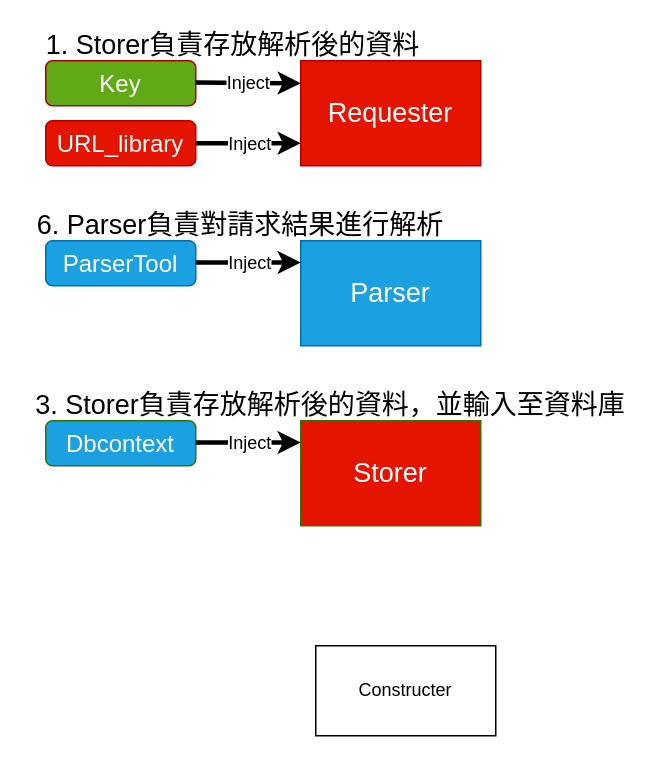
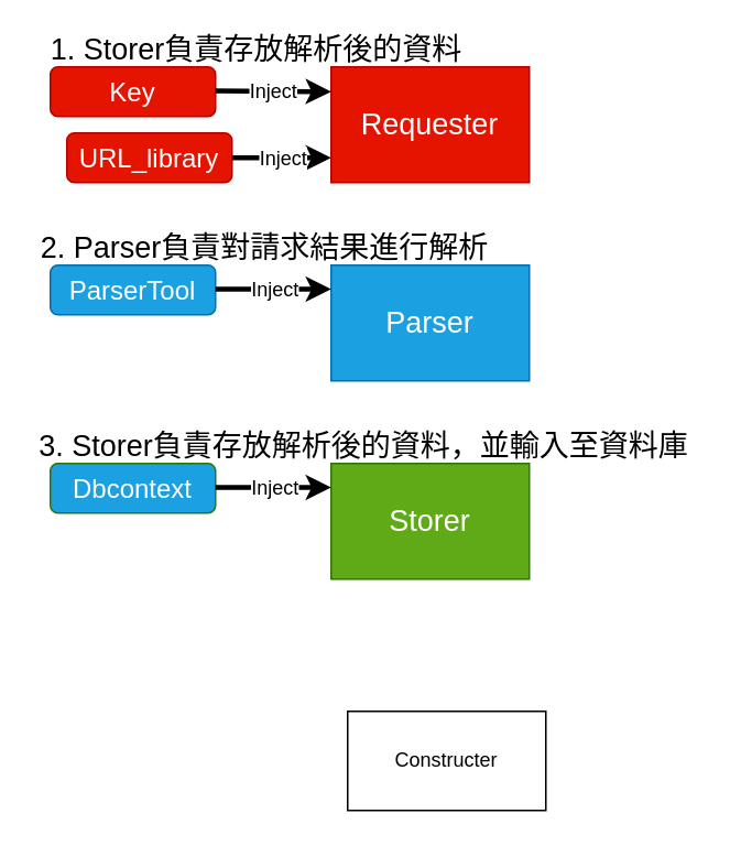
  <mxCell id="0" />
  <mxCell id="1" parent="0" />
  <mxCell id="2" value="&lt;font style=&quot;font-size: 18px&quot;&gt;Requester&lt;/font&gt;" style="rounded=0;whiteSpace=wrap;html=1;fillColor=#e51400;strokeColor=#B20000;fontColor=#ffffff;" vertex="1" parent="1"><mxGeometry x="200" y="40" width="120" height="70" as="geometry" /></mxCell>
  <mxCell id="3" value="&lt;font style=&quot;font-size: 18px&quot;&gt;Parser&lt;/font&gt;" style="rounded=0;whiteSpace=wrap;html=1;fillColor=#1ba1e2;strokeColor=#006EAF;fontColor=#ffffff;" vertex="1" parent="1"><mxGeometry x="200" y="160" width="120" height="70" as="geometry" /></mxCell>
- <mxCell id="4" value="&lt;font style=&quot;font-size: 16px&quot;&gt;Key&lt;/font&gt;" style="rounded=1;whiteSpace=wrap;html=1;fillColor=#60a917;strokeColor=#B20000;fontColor=#ffffff;" vertex="1" parent="1"><mxGeometry x="30" y="40" width="100" height="30" as="geometry" /></mxCell>
- <mxCell id="5" value="&lt;font style=&quot;font-size: 16px&quot;&gt;URL_library&lt;/font&gt;" style="rounded=1;whiteSpace=wrap;html=1;fillColor=#e51400;strokeColor=#B20000;fontColor=#ffffff;" vertex="1" parent="1"><mxGeometry x="30" y="80" width="100" height="30" as="geometry" /></mxCell>
+ <mxCell id="4" value="&lt;font style=&quot;font-size: 16px&quot;&gt;Key&lt;/font&gt;" style="rounded=1;whiteSpace=wrap;html=1;fillColor=#e51400;strokeColor=#B20000;fontColor=#ffffff;" vertex="1" parent="1"><mxGeometry x="30" y="40" width="100" height="30" as="geometry" /></mxCell>
+ <mxCell id="5" value="&lt;font style=&quot;font-size: 16px&quot;&gt;URL_library&lt;/font&gt;" style="rounded=1;whiteSpace=wrap;html=1;fillColor=#e51400;strokeColor=#B20000;fontColor=#ffffff;" vertex="1" parent="1"><mxGeometry x="40" y="80" width="100" height="30" as="geometry" /></mxCell>
  <mxCell id="6" value="&lt;font style=&quot;font-size: 16px&quot;&gt;ParserTool&lt;/font&gt;" style="rounded=1;whiteSpace=wrap;html=1;fillColor=#1ba1e2;strokeColor=#006EAF;fontColor=#ffffff;" vertex="1" parent="1"><mxGeometry x="30" y="160" width="100" height="30" as="geometry" /></mxCell>
- <mxCell id="7" value="&lt;font style=&quot;font-size: 18px&quot;&gt;Storer&lt;/font&gt;" style="rounded=0;whiteSpace=wrap;html=1;fillColor=#e51400;strokeColor=#2D7600;fontColor=#ffffff;" vertex="1" parent="1"><mxGeometry x="200" y="280" width="120" height="70" as="geometry" /></mxCell>
+ <mxCell id="7" value="&lt;font style=&quot;font-size: 18px&quot;&gt;Storer&lt;/font&gt;" style="rounded=0;whiteSpace=wrap;html=1;fillColor=#60a917;strokeColor=#2D7600;fontColor=#ffffff;" vertex="1" parent="1"><mxGeometry x="200" y="280" width="120" height="70" as="geometry" /></mxCell>
  <mxCell id="8" value="&lt;font style=&quot;font-size: 16px&quot;&gt;Dbcontext&lt;/font&gt;" style="rounded=1;whiteSpace=wrap;html=1;fillColor=#1ba1e2;strokeColor=#2D7600;fontColor=#ffffff;" vertex="1" parent="1"><mxGeometry x="30" y="280" width="100" height="30" as="geometry" /></mxCell>
  <mxCell id="9" value="" style="endArrow=classic;html=1;fontSize=14;strokeWidth=3;" edge="1" parent="1"><mxGeometry relative="1" as="geometry"><mxPoint x="130" y="54.5" as="sourcePoint" /><mxPoint x="200" y="55" as="targetPoint" /></mxGeometry></mxCell>
  <mxCell id="10" value="Inject" style="edgeLabel;resizable=0;html=1;align=center;verticalAlign=middle;fontSize=12;" connectable="0" vertex="1" parent="9"><mxGeometry relative="1" as="geometry" /></mxCell>
  <mxCell id="11" value="" style="endArrow=classic;html=1;fontSize=14;strokeWidth=3;exitX=1;exitY=0.5;exitDx=0;exitDy=0;" edge="1" parent="1" source="5"><mxGeometry relative="1" as="geometry"><mxPoint x="140" y="95" as="sourcePoint" /><mxPoint x="200" y="95" as="targetPoint" /></mxGeometry></mxCell>
  <mxCell id="12" value="Inject" style="edgeLabel;resizable=0;html=1;align=center;verticalAlign=middle;fontSize=12;" connectable="0" vertex="1" parent="11"><mxGeometry relative="1" as="geometry" /></mxCell>
  <mxCell id="13" value="" style="endArrow=classic;html=1;fontSize=14;strokeWidth=3;exitX=1;exitY=0.5;exitDx=0;exitDy=0;" edge="1" parent="1"><mxGeometry relative="1" as="geometry"><mxPoint x="130" y="174.5" as="sourcePoint" /><mxPoint x="200" y="174.5" as="targetPoint" /></mxGeometry></mxCell>
  <mxCell id="14" value="Inject" style="edgeLabel;resizable=0;html=1;align=center;verticalAlign=middle;fontSize=12;" connectable="0" vertex="1" parent="13"><mxGeometry relative="1" as="geometry" /></mxCell>
  <mxCell id="15" value="" style="endArrow=classic;html=1;fontSize=14;strokeWidth=3;exitX=1;exitY=0.5;exitDx=0;exitDy=0;" edge="1" parent="1"><mxGeometry relative="1" as="geometry"><mxPoint x="130" y="294.5" as="sourcePoint" /><mxPoint x="200" y="294.5" as="targetPoint" /></mxGeometry></mxCell>
  <mxCell id="16" value="Inject" style="edgeLabel;resizable=0;html=1;align=center;verticalAlign=middle;fontSize=12;" connectable="0" vertex="1" parent="15"><mxGeometry relative="1" as="geometry" /></mxCell>
  <mxCell id="17" value="&lt;font style=&quot;font-size: 18px&quot;&gt;1. Storer負責存放解析後的資料&lt;/font&gt;" style="text;html=1;strokeColor=none;fillColor=none;align=center;verticalAlign=middle;whiteSpace=wrap;rounded=0;fontSize=12;" vertex="1" parent="1"><mxGeometry x="20" y="20" width="270" height="20" as="geometry" /></mxCell>
- <mxCell id="18" value="&lt;font style=&quot;font-size: 18px&quot;&gt;6. Parser負責對請求結果進行解析&lt;/font&gt;" style="text;html=1;strokeColor=none;fillColor=none;align=center;verticalAlign=middle;whiteSpace=wrap;rounded=0;fontSize=12;" vertex="1" parent="1"><mxGeometry x="20" y="140" width="280" height="20" as="geometry" /></mxCell>
+ <mxCell id="18" value="&lt;font style=&quot;font-size: 18px&quot;&gt;2. Parser負責對請求結果進行解析&lt;/font&gt;" style="text;html=1;strokeColor=none;fillColor=none;align=center;verticalAlign=middle;whiteSpace=wrap;rounded=0;fontSize=12;" vertex="1" parent="1"><mxGeometry x="20" y="140" width="280" height="20" as="geometry" /></mxCell>
  <mxCell id="19" value="&lt;font style=&quot;font-size: 18px&quot;&gt;3. Storer負責存放解析後的資料，並輸入至資料庫&lt;/font&gt;" style="text;html=1;strokeColor=none;fillColor=none;align=center;verticalAlign=middle;whiteSpace=wrap;rounded=0;fontSize=12;" vertex="1" parent="1"><mxGeometry x="20" y="260" width="400" height="20" as="geometry" /></mxCell>
  <mxCell id="20" value="Constructer" style="rounded=0;whiteSpace=wrap;html=1;fontSize=12;" vertex="1" parent="1"><mxGeometry x="210" y="430" width="120" height="60" as="geometry" /></mxCell>
